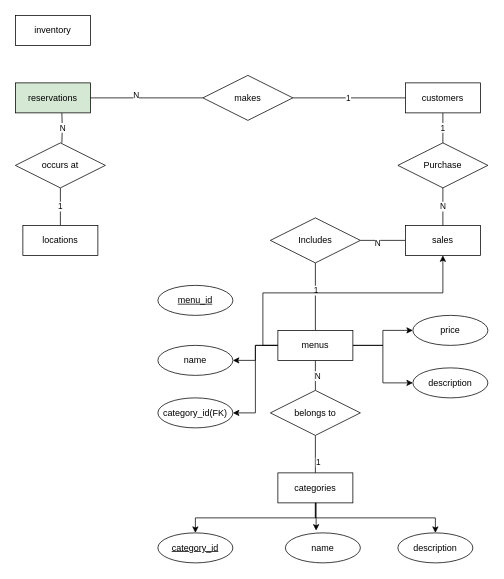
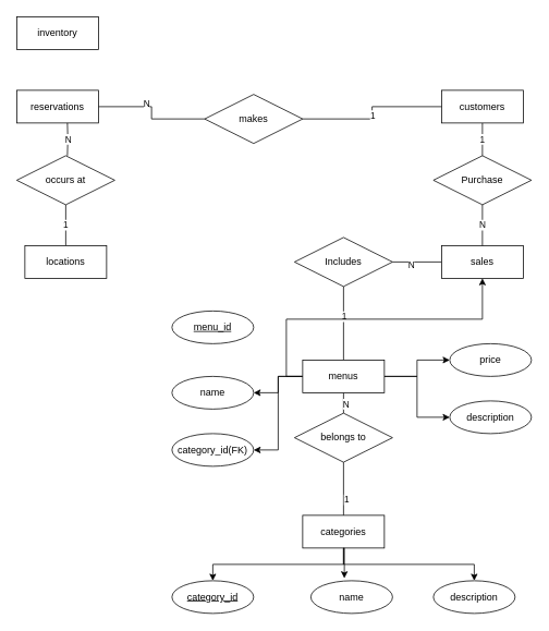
  <mxCell id="0" />
  <mxCell id="1" parent="0" />
  <mxCell id="2" value="1" style="edgeStyle=orthogonalEdgeStyle;rounded=0;orthogonalLoop=1;jettySize=auto;html=1;exitX=0.5;exitY=1;exitDx=0;exitDy=0;entryX=0.5;entryY=0;entryDx=0;entryDy=0;endArrow=none;endFill=0;" edge="1" parent="1" source="3" target="37"><mxGeometry relative="1" as="geometry" /></mxCell>
  <mxCell id="3" value="customers" style="whiteSpace=wrap;html=1;align=center;" vertex="1" parent="1"><mxGeometry x="540" y="110" width="100" height="40" as="geometry" /></mxCell>
  <mxCell id="4" style="edgeStyle=orthogonalEdgeStyle;rounded=0;orthogonalLoop=1;jettySize=auto;html=1;exitX=0.5;exitY=0;exitDx=0;exitDy=0;entryX=0.5;entryY=1;entryDx=0;entryDy=0;endArrow=none;endFill=0;" edge="1" parent="1" source="9" target="29"><mxGeometry relative="1" as="geometry" /></mxCell>
  <mxCell id="5" value="1" style="edgeLabel;html=1;align=center;verticalAlign=middle;resizable=0;points=[];" vertex="1" connectable="0" parent="4"><mxGeometry x="-0.4" y="-3" relative="1" as="geometry"><mxPoint as="offset" /></mxGeometry></mxCell>
  <mxCell id="6" style="edgeStyle=orthogonalEdgeStyle;rounded=0;orthogonalLoop=1;jettySize=auto;html=1;exitX=0.5;exitY=1;exitDx=0;exitDy=0;entryX=0.5;entryY=0;entryDx=0;entryDy=0;" edge="1" parent="1" target="39"><mxGeometry relative="1" as="geometry"><mxPoint x="430" y="730" as="sourcePoint" /></mxGeometry></mxCell>
  <mxCell id="7" style="edgeStyle=orthogonalEdgeStyle;rounded=0;orthogonalLoop=1;jettySize=auto;html=1;exitX=0.5;exitY=1;exitDx=0;exitDy=0;entryX=0.5;entryY=0;entryDx=0;entryDy=0;" edge="1" parent="1" source="9" target="41"><mxGeometry relative="1" as="geometry" /></mxCell>
  <mxCell id="8" style="edgeStyle=orthogonalEdgeStyle;rounded=0;orthogonalLoop=1;jettySize=auto;html=1;exitX=0.5;exitY=1;exitDx=0;exitDy=0;entryX=0.5;entryY=0;entryDx=0;entryDy=0;" edge="1" parent="1" source="9" target="40"><mxGeometry relative="1" as="geometry" /></mxCell>
  <mxCell id="9" value="categories" style="whiteSpace=wrap;html=1;align=center;" vertex="1" parent="1"><mxGeometry x="370" y="630" width="100" height="40" as="geometry" /></mxCell>
  <mxCell id="10" value="1" style="edgeStyle=orthogonalEdgeStyle;rounded=0;orthogonalLoop=1;jettySize=auto;html=1;exitX=0.5;exitY=0;exitDx=0;exitDy=0;endArrow=none;endFill=0;" edge="1" parent="1" source="11" target="33"><mxGeometry relative="1" as="geometry" /></mxCell>
  <mxCell id="11" value="locations" style="whiteSpace=wrap;html=1;align=center;" vertex="1" parent="1"><mxGeometry x="30" y="300" width="100" height="40" as="geometry" /></mxCell>
  <mxCell id="12" value="inventory" style="whiteSpace=wrap;html=1;align=center;" vertex="1" parent="1"><mxGeometry x="20" y="20" width="100" height="40" as="geometry" /></mxCell>
  <mxCell id="13" style="edgeStyle=orthogonalEdgeStyle;rounded=0;orthogonalLoop=1;jettySize=auto;html=1;exitX=0.5;exitY=1;exitDx=0;exitDy=0;entryX=0.5;entryY=0;entryDx=0;entryDy=0;endArrow=none;endFill=0;" edge="1" parent="1" source="22" target="29"><mxGeometry relative="1" as="geometry" /></mxCell>
  <mxCell id="14" value="N" style="edgeLabel;html=1;align=center;verticalAlign=middle;resizable=0;points=[];" vertex="1" connectable="0" parent="13"><mxGeometry x="0.02" y="2" relative="1" as="geometry"><mxPoint as="offset" /></mxGeometry></mxCell>
  <mxCell id="15" style="edgeStyle=orthogonalEdgeStyle;rounded=0;orthogonalLoop=1;jettySize=auto;html=1;exitX=0.5;exitY=0;exitDx=0;exitDy=0;entryX=0.5;entryY=1;entryDx=0;entryDy=0;endArrow=none;endFill=0;" edge="1" parent="1" source="22" target="38"><mxGeometry relative="1" as="geometry" /></mxCell>
  <mxCell id="16" value="1" style="edgeLabel;html=1;align=center;verticalAlign=middle;resizable=0;points=[];" vertex="1" connectable="0" parent="15"><mxGeometry x="0.2" relative="1" as="geometry"><mxPoint as="offset" /></mxGeometry></mxCell>
  <mxCell id="17" style="edgeStyle=orthogonalEdgeStyle;rounded=0;orthogonalLoop=1;jettySize=auto;html=1;exitX=0;exitY=0.5;exitDx=0;exitDy=0;" edge="1" parent="1" source="22" target="28"><mxGeometry relative="1" as="geometry" /></mxCell>
  <mxCell id="18" style="edgeStyle=orthogonalEdgeStyle;rounded=0;orthogonalLoop=1;jettySize=auto;html=1;exitX=0;exitY=0.5;exitDx=0;exitDy=0;entryX=1;entryY=0.5;entryDx=0;entryDy=0;" edge="1" parent="1" source="22" target="42"><mxGeometry relative="1" as="geometry" /></mxCell>
  <mxCell id="19" style="edgeStyle=orthogonalEdgeStyle;rounded=0;orthogonalLoop=1;jettySize=auto;html=1;exitX=1;exitY=0.5;exitDx=0;exitDy=0;entryX=0;entryY=0.5;entryDx=0;entryDy=0;" edge="1" parent="1" source="22" target="45"><mxGeometry relative="1" as="geometry" /></mxCell>
  <mxCell id="20" style="edgeStyle=orthogonalEdgeStyle;rounded=0;orthogonalLoop=1;jettySize=auto;html=1;exitX=1;exitY=0.5;exitDx=0;exitDy=0;entryX=0;entryY=0.5;entryDx=0;entryDy=0;" edge="1" parent="1" source="22" target="44"><mxGeometry relative="1" as="geometry" /></mxCell>
  <mxCell id="21" style="edgeStyle=orthogonalEdgeStyle;rounded=0;orthogonalLoop=1;jettySize=auto;html=1;exitX=0;exitY=0.5;exitDx=0;exitDy=0;entryX=1;entryY=0.5;entryDx=0;entryDy=0;" edge="1" parent="1" source="22" target="46"><mxGeometry relative="1" as="geometry" /></mxCell>
  <mxCell id="22" value="menus" style="whiteSpace=wrap;html=1;align=center;" vertex="1" parent="1"><mxGeometry x="370" y="440" width="100" height="40" as="geometry" /></mxCell>
  <mxCell id="23" style="edgeStyle=orthogonalEdgeStyle;rounded=0;orthogonalLoop=1;jettySize=auto;html=1;exitX=1;exitY=0.5;exitDx=0;exitDy=0;entryX=0;entryY=0.5;entryDx=0;entryDy=0;endArrow=none;endFill=0;" edge="1" parent="1" source="25" target="32"><mxGeometry relative="1" as="geometry" /></mxCell>
  <mxCell id="24" value="N" style="edgeLabel;html=1;align=center;verticalAlign=middle;resizable=0;points=[];" vertex="1" connectable="0" parent="23"><mxGeometry x="-0.2" y="4" relative="1" as="geometry"><mxPoint as="offset" /></mxGeometry></mxCell>
- <mxCell id="25" value="reservations" style="whiteSpace=wrap;html=1;align=center;fillColor=#d5e8d4;" vertex="1" parent="1"><mxGeometry x="20" y="110" width="100" height="40" as="geometry" /></mxCell>
+ <mxCell id="25" value="reservations" style="whiteSpace=wrap;html=1;align=center;" vertex="1" parent="1"><mxGeometry x="20" y="110" width="100" height="40" as="geometry" /></mxCell>
  <mxCell id="26" style="edgeStyle=orthogonalEdgeStyle;rounded=0;orthogonalLoop=1;jettySize=auto;html=1;exitX=0;exitY=0.5;exitDx=0;exitDy=0;entryX=1;entryY=0.5;entryDx=0;entryDy=0;endArrow=none;endFill=0;" edge="1" parent="1" source="28" target="38"><mxGeometry relative="1" as="geometry" /></mxCell>
  <mxCell id="27" value="N" style="edgeLabel;html=1;align=center;verticalAlign=middle;resizable=0;points=[];" vertex="1" connectable="0" parent="26"><mxGeometry x="0.267" y="3" relative="1" as="geometry"><mxPoint as="offset" /></mxGeometry></mxCell>
  <mxCell id="28" value="sales" style="whiteSpace=wrap;html=1;align=center;" vertex="1" parent="1"><mxGeometry x="540" y="300" width="100" height="40" as="geometry" /></mxCell>
- <mxCell id="29" value="belongs to" style="shape=rhombus;perimeter=rhombusPerimeter;whiteSpace=wrap;html=1;align=center;" vertex="1" parent="1"><mxGeometry x="360" y="520" width="120" height="60" as="geometry" /></mxCell>
+ <mxCell id="29" value="belongs to" style="shape=rhombus;perimeter=rhombusPerimeter;whiteSpace=wrap;html=1;align=center;" vertex="1" parent="1"><mxGeometry x="360" y="505" width="120" height="60" as="geometry" /></mxCell>
  <mxCell id="30" style="edgeStyle=orthogonalEdgeStyle;rounded=0;orthogonalLoop=1;jettySize=auto;html=1;exitX=1;exitY=0.5;exitDx=0;exitDy=0;entryX=0;entryY=0.5;entryDx=0;entryDy=0;endArrow=none;endFill=0;" edge="1" parent="1" source="32" target="3"><mxGeometry relative="1" as="geometry" /></mxCell>
  <mxCell id="31" value="1" style="edgeLabel;html=1;align=center;verticalAlign=middle;resizable=0;points=[];" vertex="1" connectable="0" parent="30"><mxGeometry x="-0.027" relative="1" as="geometry"><mxPoint as="offset" /></mxGeometry></mxCell>
- <mxCell id="32" value="makes" style="shape=rhombus;perimeter=rhombusPerimeter;whiteSpace=wrap;html=1;align=center;" vertex="1" parent="1"><mxGeometry x="270" y="100" width="120" height="60" as="geometry" /></mxCell>
+ <mxCell id="32" value="makes" style="shape=rhombus;perimeter=rhombusPerimeter;whiteSpace=wrap;html=1;align=center;" vertex="1" parent="1"><mxGeometry x="250" y="115" width="120" height="60" as="geometry" /></mxCell>
  <mxCell id="33" value="occurs at" style="shape=rhombus;perimeter=rhombusPerimeter;whiteSpace=wrap;html=1;align=center;" vertex="1" parent="1"><mxGeometry x="20" y="190" width="120" height="60" as="geometry" /></mxCell>
  <mxCell id="34" style="edgeStyle=orthogonalEdgeStyle;rounded=0;orthogonalLoop=1;jettySize=auto;html=1;exitX=0.5;exitY=0;exitDx=0;exitDy=0;entryX=0.6;entryY=1;entryDx=0;entryDy=0;entryPerimeter=0;endArrow=none;endFill=0;" edge="1" parent="1"><mxGeometry relative="1" as="geometry"><mxPoint x="82" y="190" as="sourcePoint" /><mxPoint x="82" y="150" as="targetPoint" /></mxGeometry></mxCell>
  <mxCell id="35" value="N" style="edgeLabel;html=1;align=center;verticalAlign=middle;resizable=0;points=[];" vertex="1" connectable="0" parent="34"><mxGeometry x="0.096" relative="1" as="geometry"><mxPoint as="offset" /></mxGeometry></mxCell>
  <mxCell id="36" value="N" style="edgeStyle=orthogonalEdgeStyle;rounded=0;orthogonalLoop=1;jettySize=auto;html=1;exitX=0.5;exitY=1;exitDx=0;exitDy=0;endArrow=none;endFill=0;" edge="1" parent="1" source="37" target="28"><mxGeometry relative="1" as="geometry" /></mxCell>
  <mxCell id="37" value="Purchase" style="shape=rhombus;perimeter=rhombusPerimeter;whiteSpace=wrap;html=1;align=center;" vertex="1" parent="1"><mxGeometry x="530" y="190" width="120" height="60" as="geometry" /></mxCell>
  <mxCell id="38" value="Includes" style="shape=rhombus;perimeter=rhombusPerimeter;whiteSpace=wrap;html=1;align=center;" vertex="1" parent="1"><mxGeometry x="360" y="290" width="120" height="60" as="geometry" /></mxCell>
  <mxCell id="39" value="name" style="ellipse;whiteSpace=wrap;html=1;align=center;" vertex="1" parent="1"><mxGeometry x="380" y="710" width="100" height="40" as="geometry" /></mxCell>
  <mxCell id="40" value="category_id" style="ellipse;whiteSpace=wrap;html=1;align=center;fontStyle=4;" vertex="1" parent="1"><mxGeometry x="210" y="710" width="100" height="40" as="geometry" /></mxCell>
  <mxCell id="41" value="description" style="ellipse;whiteSpace=wrap;html=1;align=center;" vertex="1" parent="1"><mxGeometry x="530" y="710" width="100" height="40" as="geometry" /></mxCell>
  <mxCell id="42" value="name" style="ellipse;whiteSpace=wrap;html=1;align=center;" vertex="1" parent="1"><mxGeometry x="210" y="460" width="100" height="40" as="geometry" /></mxCell>
  <mxCell id="43" value="menu_id" style="ellipse;whiteSpace=wrap;html=1;align=center;fontStyle=4;" vertex="1" parent="1"><mxGeometry x="210" y="380" width="100" height="40" as="geometry" /></mxCell>
  <mxCell id="44" value="description" style="ellipse;whiteSpace=wrap;html=1;align=center;" vertex="1" parent="1"><mxGeometry x="550" y="490" width="100" height="40" as="geometry" /></mxCell>
  <mxCell id="45" value="price" style="ellipse;whiteSpace=wrap;html=1;align=center;" vertex="1" parent="1"><mxGeometry x="550" y="420" width="100" height="40" as="geometry" /></mxCell>
  <mxCell id="46" value="category_id(FK)" style="ellipse;whiteSpace=wrap;html=1;align=center;" vertex="1" parent="1"><mxGeometry x="210" y="530" width="100" height="40" as="geometry" /></mxCell>
  <mxCell id="47" style="edgeStyle=orthogonalEdgeStyle;rounded=0;orthogonalLoop=1;jettySize=auto;html=1;exitX=0.5;exitY=1;exitDx=0;exitDy=0;entryX=0.41;entryY=-0.075;entryDx=0;entryDy=0;entryPerimeter=0;" edge="1" parent="1" source="9" target="39"><mxGeometry relative="1" as="geometry" /></mxCell>
